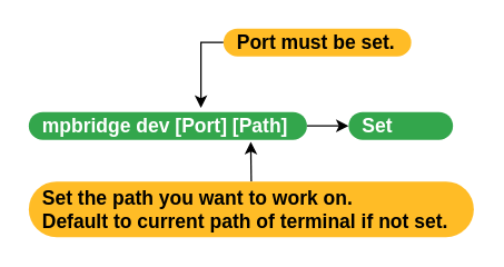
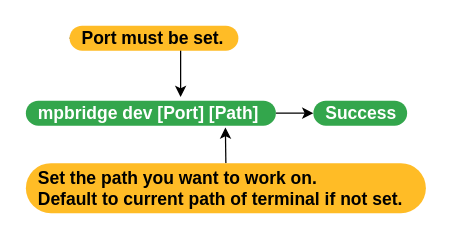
  <mxCell id="0" />
  <mxCell id="1" parent="0" />
  <mxCell id="2" value="" style="edgeStyle=orthogonalEdgeStyle;rounded=0;orthogonalLoop=1;jettySize=auto;html=1;" edge="1" parent="1" source="3" target="8"><mxGeometry relative="1" as="geometry" /></mxCell>
  <mxCell id="3" value="mpbridge dev [Port] [Path]" style="rounded=1;whiteSpace=wrap;html=1;arcSize=50;strokeColor=none;strokeWidth=1;fillColor=#33a64c;fontColor=#ffffff;whiteSpace=wrap;align=left;verticalAlign=middle;spacingLeft=0;fontStyle=1;fontSize=14;spacing=10;" vertex="1" parent="1"><mxGeometry x="20" y="80" width="200" height="20" as="geometry" /></mxCell>
  <mxCell id="4" style="edgeStyle=orthogonalEdgeStyle;rounded=0;orthogonalLoop=1;jettySize=auto;html=1;exitX=0;exitY=0.5;exitDx=0;exitDy=0;entryX=0.619;entryY=-0.145;entryDx=0;entryDy=0;entryPerimeter=0;" edge="1" parent="1" source="5" target="3"><mxGeometry relative="1" as="geometry"><Array as="points"><mxPoint x="144" y="30" /></Array></mxGeometry></mxCell>
- <mxCell id="5" value="Port must be set." style="rounded=1;whiteSpace=wrap;html=1;arcSize=50;strokeColor=none;strokeWidth=1;fillColor=#FFBC26;fontColor=#000000;whiteSpace=wrap;align=left;verticalAlign=middle;spacingLeft=0;fontStyle=1;fontSize=14;spacing=10;" vertex="1" parent="1"><mxGeometry x="160" y="20" width="135" height="20" as="geometry" /></mxCell>
+ <mxCell id="5" value="Port must be set." style="rounded=1;whiteSpace=wrap;html=1;arcSize=50;strokeColor=none;strokeWidth=1;fillColor=#FFBC26;fontColor=#000000;whiteSpace=wrap;align=left;verticalAlign=middle;spacingLeft=0;fontStyle=1;fontSize=14;spacing=10;" vertex="1" parent="1"><mxGeometry x="55" y="20" width="135" height="20" as="geometry" /></mxCell>
  <mxCell id="6" style="edgeStyle=orthogonalEdgeStyle;rounded=0;orthogonalLoop=1;jettySize=auto;html=1;exitX=0.5;exitY=0;exitDx=0;exitDy=0;entryX=0.798;entryY=1.074;entryDx=0;entryDy=0;entryPerimeter=0;" edge="1" parent="1" source="7" target="3"><mxGeometry relative="1" as="geometry" /></mxCell>
  <mxCell id="7" value="&lt;div&gt;Set the path you want to work on.&lt;/div&gt;&lt;div&gt;Default to current path of terminal if not set.&lt;/div&gt;" style="rounded=1;whiteSpace=wrap;html=1;arcSize=50;strokeColor=none;strokeWidth=1;fillColor=#FFBC26;fontColor=#000000;whiteSpace=wrap;align=left;verticalAlign=middle;spacingLeft=0;fontStyle=1;fontSize=14;spacing=10;" vertex="1" parent="1"><mxGeometry x="20" y="130" width="320" height="40" as="geometry" /></mxCell>
- <mxCell id="8" value="Set" style="rounded=1;whiteSpace=wrap;html=1;arcSize=50;strokeColor=none;strokeWidth=1;fillColor=#33A64C;fontColor=#FFFFFF;whiteSpace=wrap;align=left;verticalAlign=middle;spacingLeft=0;fontStyle=1;fontSize=14;spacing=10;" vertex="1" parent="1"><mxGeometry x="250" y="80" width="75" height="20" as="geometry" /></mxCell>
+ <mxCell id="8" value="Success" style="rounded=1;whiteSpace=wrap;html=1;arcSize=50;strokeColor=none;strokeWidth=1;fillColor=#33A64C;fontColor=#FFFFFF;whiteSpace=wrap;align=left;verticalAlign=middle;spacingLeft=0;fontStyle=1;fontSize=14;spacing=10;" vertex="1" parent="1"><mxGeometry x="250" y="80" width="75" height="20" as="geometry" /></mxCell>
